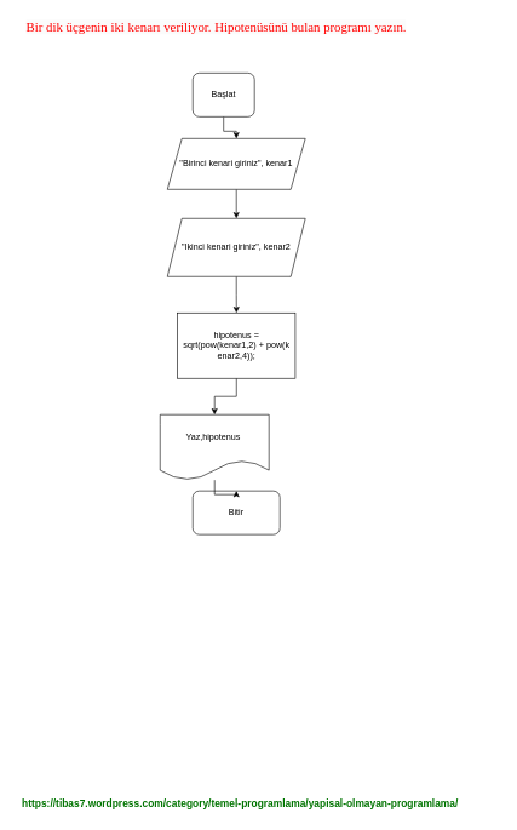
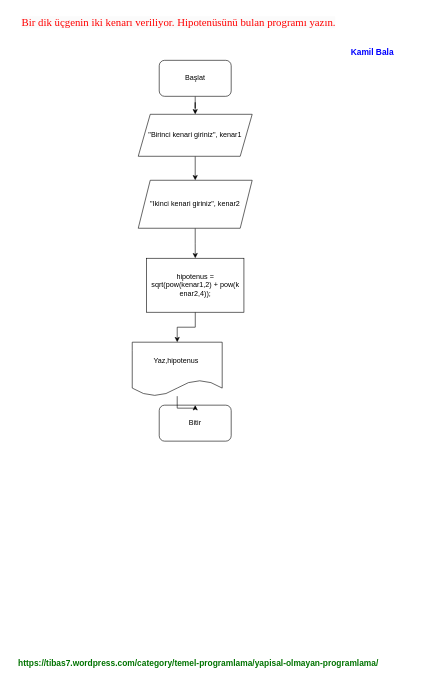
  <mxCell id="0" />
  <mxCell id="1" parent="0" />
  <mxCell id="2" style="edgeStyle=orthogonalEdgeStyle;rounded=0;orthogonalLoop=1;jettySize=auto;html=1;entryX=0.5;entryY=0;entryDx=0;entryDy=0;" parent="1" source="3" target="6" edge="1"><mxGeometry relative="1" as="geometry" /></mxCell>
- <mxCell id="3" value="Başlat" style="rounded=1;whiteSpace=wrap;html=1;" parent="1" vertex="1"><mxGeometry x="265" y="100" width="85" height="60" as="geometry" /></mxCell>
+ <mxCell id="3" value="Başlat" style="rounded=1;whiteSpace=wrap;html=1;" parent="1" vertex="1"><mxGeometry x="265" y="100" width="120" height="60" as="geometry" /></mxCell>
  <mxCell id="4" value="Bitir" style="rounded=1;whiteSpace=wrap;html=1;" parent="1" vertex="1"><mxGeometry x="265" y="675" width="120" height="60" as="geometry" /></mxCell>
  <mxCell id="5" value="" style="edgeStyle=orthogonalEdgeStyle;rounded=0;orthogonalLoop=1;jettySize=auto;html=1;" parent="1" source="6" target="10" edge="1"><mxGeometry relative="1" as="geometry" /></mxCell>
  <mxCell id="6" value="&quot;Birinci kenari giriniz&quot;, kenar1" style="shape=parallelogram;perimeter=parallelogramPerimeter;whiteSpace=wrap;html=1;fixedSize=1;" parent="1" vertex="1"><mxGeometry x="230" y="190" width="190" height="70" as="geometry" /></mxCell>
  <mxCell id="7" style="edgeStyle=orthogonalEdgeStyle;rounded=0;orthogonalLoop=1;jettySize=auto;html=1;entryX=0.5;entryY=0;entryDx=0;entryDy=0;" parent="1" source="8" target="4" edge="1"><mxGeometry relative="1" as="geometry" /></mxCell>
  <mxCell id="8" value="Yaz,hipotenus&amp;nbsp;" style="shape=document;whiteSpace=wrap;html=1;boundedLbl=1;" parent="1" vertex="1"><mxGeometry x="220" y="570" width="150" height="90" as="geometry" /></mxCell>
  <mxCell id="9" value="" style="edgeStyle=orthogonalEdgeStyle;rounded=0;orthogonalLoop=1;jettySize=auto;html=1;" parent="1" source="10" target="12" edge="1"><mxGeometry relative="1" as="geometry" /></mxCell>
  <mxCell id="10" value="&quot;Ikinci kenari giriniz&quot;, kenar2" style="shape=parallelogram;perimeter=parallelogramPerimeter;whiteSpace=wrap;html=1;fixedSize=1;" parent="1" vertex="1"><mxGeometry x="230" y="300" width="190" height="80" as="geometry" /></mxCell>
  <mxCell id="11" value="" style="edgeStyle=orthogonalEdgeStyle;rounded=0;orthogonalLoop=1;jettySize=auto;html=1;" parent="1" source="12" target="8" edge="1"><mxGeometry relative="1" as="geometry" /></mxCell>
  <mxCell id="12" value="hipotenus = sqrt(pow(kenar1,2) + pow(k&lt;br&gt;enar2,4));" style="rounded=0;whiteSpace=wrap;html=1;" parent="1" vertex="1"><mxGeometry x="243.75" y="430" width="162.5" height="90" as="geometry" /></mxCell>
  <mxCell id="13" value="&lt;font color=&quot;#007300&quot;&gt;&lt;b&gt;https://tibas7.wordpress.com/category/temel-programlama/yapisal-olmayan-programlama/&lt;/b&gt;&lt;/font&gt;" style="text;html=1;align=center;verticalAlign=middle;resizable=0;points=[];autosize=1;strokeColor=none;fillColor=none;fontSize=14;fontColor=#0000FF;" parent="1" vertex="1"><mxGeometry x="20" y="1090" width="620" height="30" as="geometry" /></mxCell>
  <mxCell id="14" value="&lt;span style=&quot;color: rgb(255, 0, 0); font-family: &amp;quot;Comic Sans MS&amp;quot;; font-size: 18px; font-style: normal; font-variant-ligatures: normal; font-variant-caps: normal; font-weight: 400; letter-spacing: normal; orphans: 2; text-align: center; text-indent: 0px; text-transform: none; widows: 2; word-spacing: 0px; -webkit-text-stroke-width: 0px; background-color: rgb(251, 251, 251); text-decoration-thickness: initial; text-decoration-style: initial; text-decoration-color: initial; float: none; display: inline !important;&quot;&gt;Bir dik üçgenin iki kenarı veriliyor. Hipotenüsünü bulan programı yazın.&lt;/span&gt;" style="text;whiteSpace=wrap;html=1;" parent="1" vertex="1"><mxGeometry x="34" y="20" width="656" height="40" as="geometry" /></mxCell>
+ <mxCell id="15" value="&lt;font style=&quot;font-size: 14px;&quot; color=&quot;#0000ff&quot;&gt;&lt;b&gt;Kamil Bala&lt;br&gt;&lt;br&gt;&lt;/b&gt;&lt;/font&gt;" style="text;html=1;align=center;verticalAlign=middle;resizable=0;points=[];autosize=1;strokeColor=none;fillColor=none;" parent="1" vertex="1"><mxGeometry x="570" y="70" width="100" height="50" as="geometry" /></mxCell>
